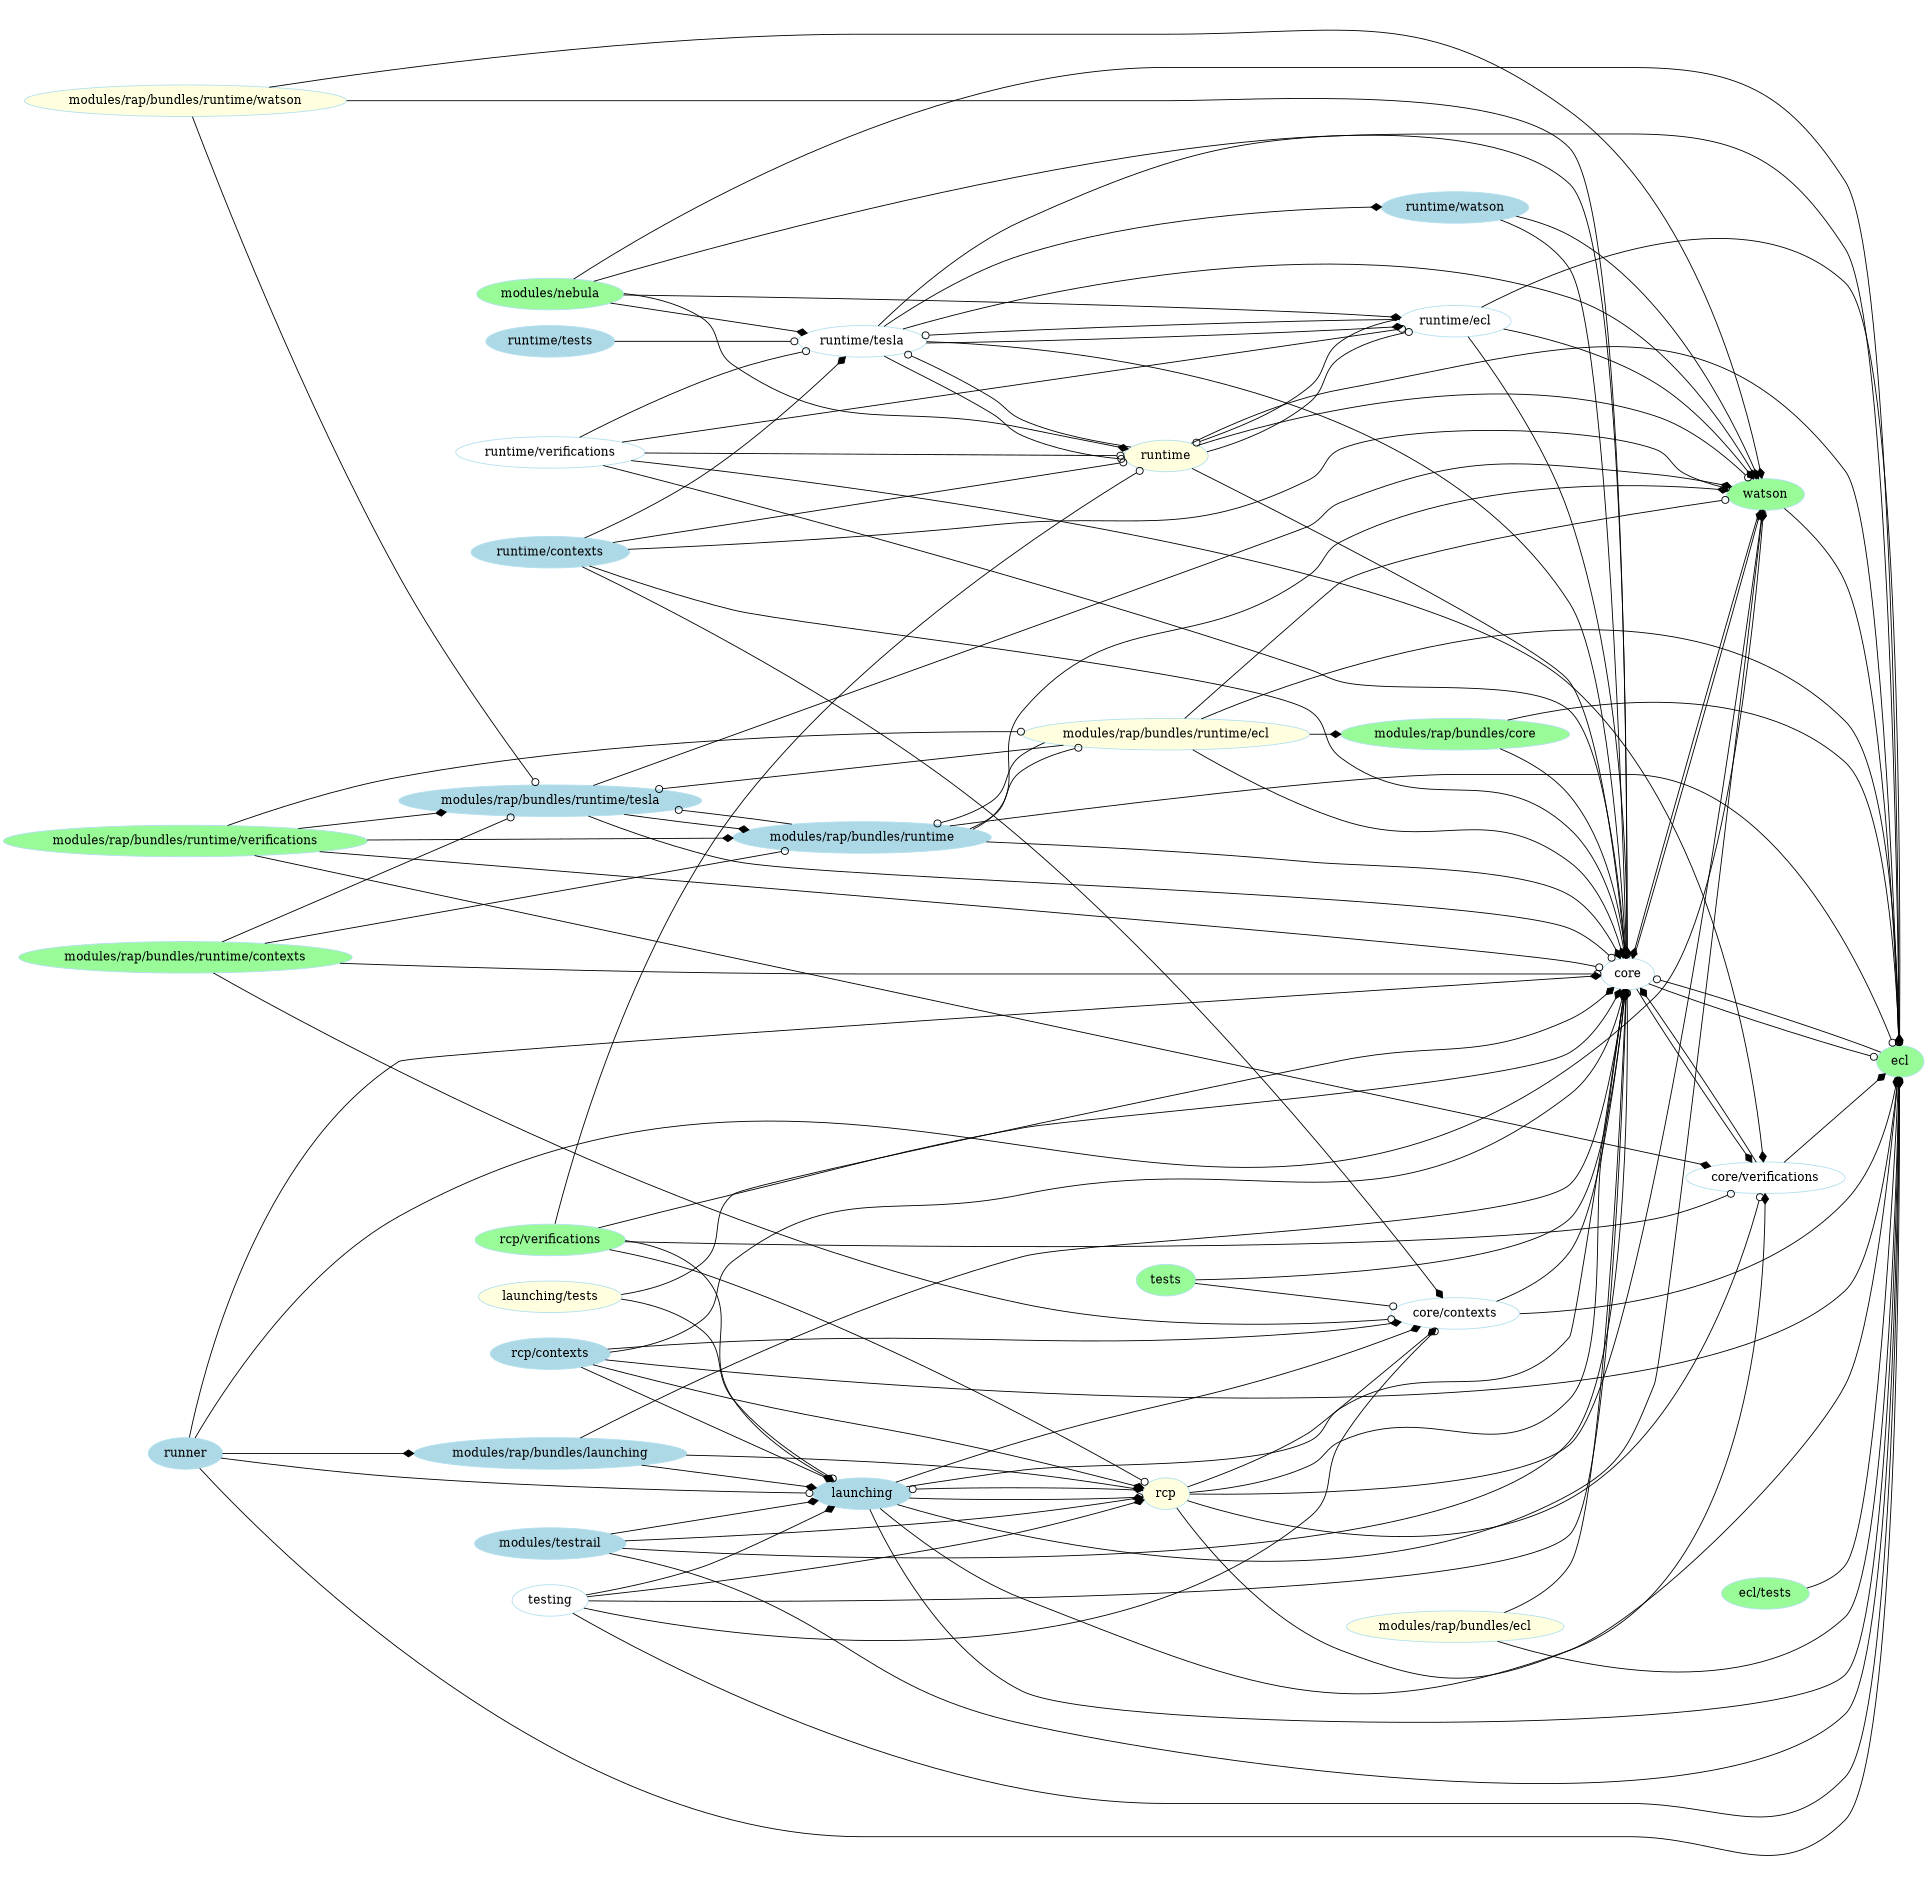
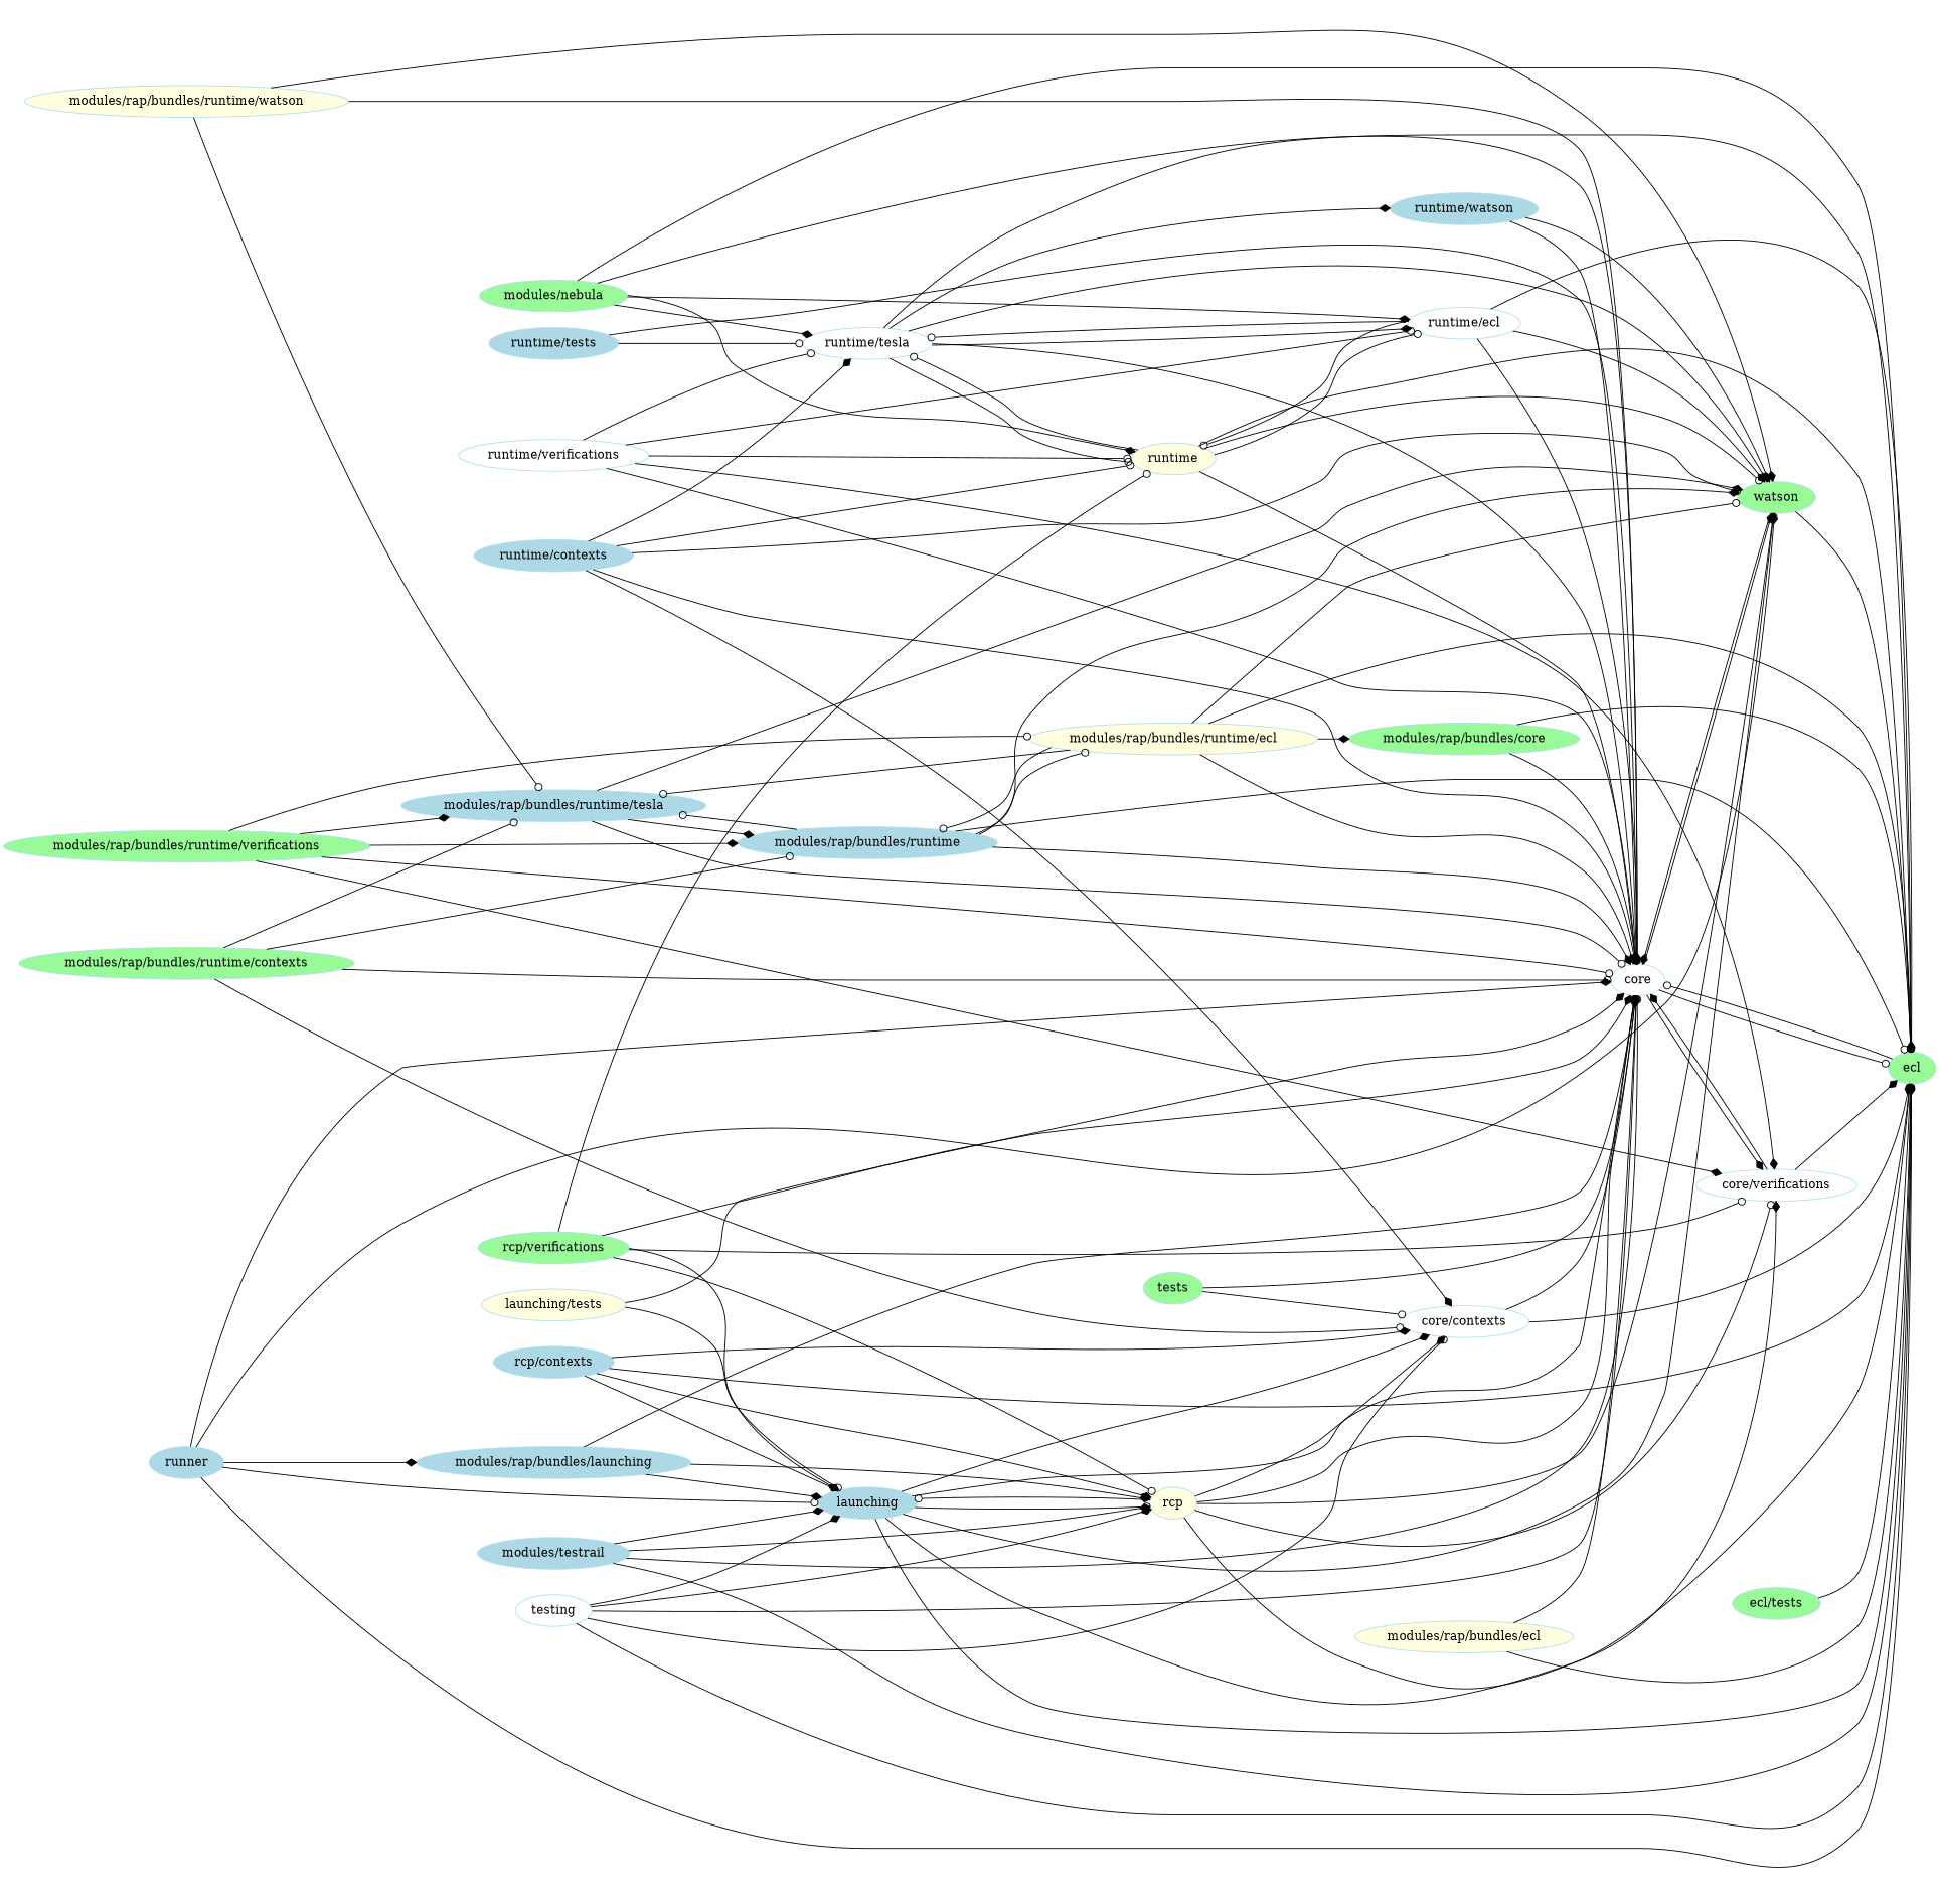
  digraph {
    rankdir=LR
    node [color=lightblue2 fillcolor=lightblue style=filled]
    edge [arrowhead=diamond]
    "runtime/tesla" [fillcolor=white]
    core [fillcolor=white]
    watson [fillcolor=palegreen]
    "runtime/watson"
    runtime [fillcolor=lightyellow]
    "runtime/ecl" [fillcolor=white]
    ecl [fillcolor=palegreen]
    "core/verifications" [fillcolor=white]
    "modules/rap/bundles/runtime/tesla"
    "modules/rap/bundles/runtime"
    "modules/rap/bundles/runtime/ecl" [fillcolor=lightyellow]
    "modules/rap/bundles/runtime/watson" [fillcolor=lightyellow]
    "modules/rap/bundles/core" [fillcolor=palegreen]
    "modules/nebula" [fillcolor=palegreen]
    "runtime/tests"
    launching
    "core/contexts" [fillcolor=white]
    rcp [fillcolor=lightyellow]
    "modules/rap/bundles/runtime/verifications" [fillcolor=palegreen]
    "modules/rap/bundles/launching"
    "ecl/tests" [fillcolor=palegreen]
    runner
    "modules/testrail"
    "modules/rap/bundles/ecl" [fillcolor=lightyellow]
    "runtime/contexts"
    testing [fillcolor=white]
    "runtime/verifications" [fillcolor=white]
    "modules/rap/bundles/runtime/contexts" [fillcolor=palegreen]
    "rcp/verifications" [fillcolor=palegreen]
    "launching/tests" [fillcolor=lightyellow]
    tests [fillcolor=palegreen]
    "rcp/contexts"
    "runtime/tesla" -> core
    "runtime/tesla" -> watson
    "runtime/tesla" -> "runtime/watson"
    "runtime/tesla" -> runtime [arrowhead=odot]
    "runtime/tesla" -> "runtime/ecl"
    "runtime/tesla" -> ecl [arrowhead=odot]
    core -> watson
    core -> ecl [arrowhead=odot]
    core -> "core/verifications"
    watson -> core
    watson -> ecl [arrowhead=odot]
    "runtime/watson" -> core [arrowhead=odot]
    "runtime/watson" -> watson
    runtime -> "runtime/tesla" [arrowhead=odot]
    runtime -> core
    runtime -> watson [arrowhead=odot]
    runtime -> "runtime/ecl" [arrowhead=odot]
    runtime -> ecl
    "runtime/ecl" -> "runtime/tesla" [arrowhead=odot]
    "runtime/ecl" -> core
    "runtime/ecl" -> watson
    "runtime/ecl" -> runtime [arrowhead=odot]
    "runtime/ecl" -> ecl
    ecl -> core [arrowhead=odot]
    "core/verifications" -> core
    "core/verifications" -> ecl
    "modules/rap/bundles/runtime/tesla" -> core [arrowhead=odot]
    "modules/rap/bundles/runtime/tesla" -> watson
    "modules/rap/bundles/runtime/tesla" -> "modules/rap/bundles/runtime"
    "modules/rap/bundles/runtime" -> core
    "modules/rap/bundles/runtime" -> watson
    "modules/rap/bundles/runtime" -> ecl [arrowhead=odot]
    "modules/rap/bundles/runtime" -> "modules/rap/bundles/runtime/tesla" [arrowhead=odot]
    "modules/rap/bundles/runtime" -> "modules/rap/bundles/runtime/ecl" [arrowhead=odot]
    "modules/rap/bundles/runtime/ecl" -> core
    "modules/rap/bundles/runtime/ecl" -> watson [arrowhead=odot]
    "modules/rap/bundles/runtime/ecl" -> ecl [arrowhead=odot]
    "modules/rap/bundles/runtime/ecl" -> "modules/rap/bundles/runtime/tesla" [arrowhead=odot]
    "modules/rap/bundles/runtime/ecl" -> "modules/rap/bundles/runtime" [arrowhead=odot]
    "modules/rap/bundles/runtime/ecl" -> "modules/rap/bundles/core"
    "modules/rap/bundles/runtime/watson" -> core
    "modules/rap/bundles/runtime/watson" -> watson
    "modules/rap/bundles/runtime/watson" -> "modules/rap/bundles/runtime/tesla" [arrowhead=odot]
    "modules/rap/bundles/core" -> core
    "modules/rap/bundles/core" -> ecl [arrowhead=odot]
    "modules/nebula" -> "runtime/tesla"
    "modules/nebula" -> core [arrowhead=odot]
    "modules/nebula" -> runtime
    "modules/nebula" -> "runtime/ecl"
    "modules/nebula" -> ecl
    "runtime/tests" -> "runtime/tesla" [arrowhead=odot]
    launching -> core
    launching -> watson [arrowhead=odot]
    launching -> ecl
    launching -> "core/verifications"
    launching -> "core/contexts"
    launching -> rcp [arrowhead=odot]
    "core/contexts" -> core [arrowhead=odot]
    "core/contexts" -> ecl
    rcp -> core [arrowhead=odot]
    rcp -> watson
    rcp -> ecl [arrowhead=odot]
    rcp -> "core/verifications" [arrowhead=odot]
    rcp -> launching [arrowhead=odot]
    rcp -> "core/contexts"
    "modules/rap/bundles/runtime/verifications" -> core [arrowhead=odot]
    "modules/rap/bundles/runtime/verifications" -> "core/verifications"
    "modules/rap/bundles/runtime/verifications" -> "modules/rap/bundles/runtime/tesla"
    "modules/rap/bundles/runtime/verifications" -> "modules/rap/bundles/runtime"
    "modules/rap/bundles/runtime/verifications" -> "modules/rap/bundles/runtime/ecl" [arrowhead=odot]
    "modules/rap/bundles/launching" -> core [arrowhead=odot]
    "modules/rap/bundles/launching" -> launching
    "modules/rap/bundles/launching" -> rcp
    "ecl/tests" -> ecl [arrowhead=odot]
    runner -> core
    runner -> watson
    runner -> ecl
    runner -> launching [arrowhead=odot]
    runner -> "modules/rap/bundles/launching"
    "modules/testrail" -> core [arrowhead=odot]
    "modules/testrail" -> ecl
    "modules/testrail" -> launching
    "modules/testrail" -> rcp
    "modules/rap/bundles/ecl" -> core
    "modules/rap/bundles/ecl" -> ecl [arrowhead=odot]
    "runtime/contexts" -> "runtime/tesla"
    "runtime/contexts" -> core
    "runtime/contexts" -> watson [arrowhead=odot]
    "runtime/contexts" -> runtime [arrowhead=odot]
    "runtime/contexts" -> "core/contexts"
    testing -> core [arrowhead=odot]
    testing -> ecl [arrowhead=odot]
    testing -> launching
    testing -> "core/contexts" [arrowhead=odot]
    testing -> rcp
    "runtime/verifications" -> "runtime/tesla" [arrowhead=odot]
    "runtime/verifications" -> core
    "runtime/verifications" -> runtime [arrowhead=odot]
    "runtime/verifications" -> "runtime/ecl" [arrowhead=odot]
    "runtime/verifications" -> "core/verifications"
    "modules/rap/bundles/runtime/contexts" -> core [arrowhead=odot]
    "modules/rap/bundles/runtime/contexts" -> "modules/rap/bundles/runtime/tesla" [arrowhead=odot]
    "modules/rap/bundles/runtime/contexts" -> "modules/rap/bundles/runtime" [arrowhead=odot]
    "modules/rap/bundles/runtime/contexts" -> "core/contexts" [arrowhead=odot]
    "rcp/verifications" -> core
    "rcp/verifications" -> runtime [arrowhead=odot]
    "rcp/verifications" -> "core/verifications" [arrowhead=odot]
    "rcp/verifications" -> launching
    "rcp/verifications" -> rcp [arrowhead=odot]
    "launching/tests" -> core
    "launching/tests" -> launching [arrowhead=odot]
    tests -> core [arrowhead=odot]
    tests -> "core/contexts" [arrowhead=odot]
-   "rcp/contexts" -> core
+   "runtime/tests" -> core
    "rcp/contexts" -> ecl [arrowhead=odot]
    "rcp/contexts" -> launching
    "rcp/contexts" -> "core/contexts"
    "rcp/contexts" -> rcp
  }
